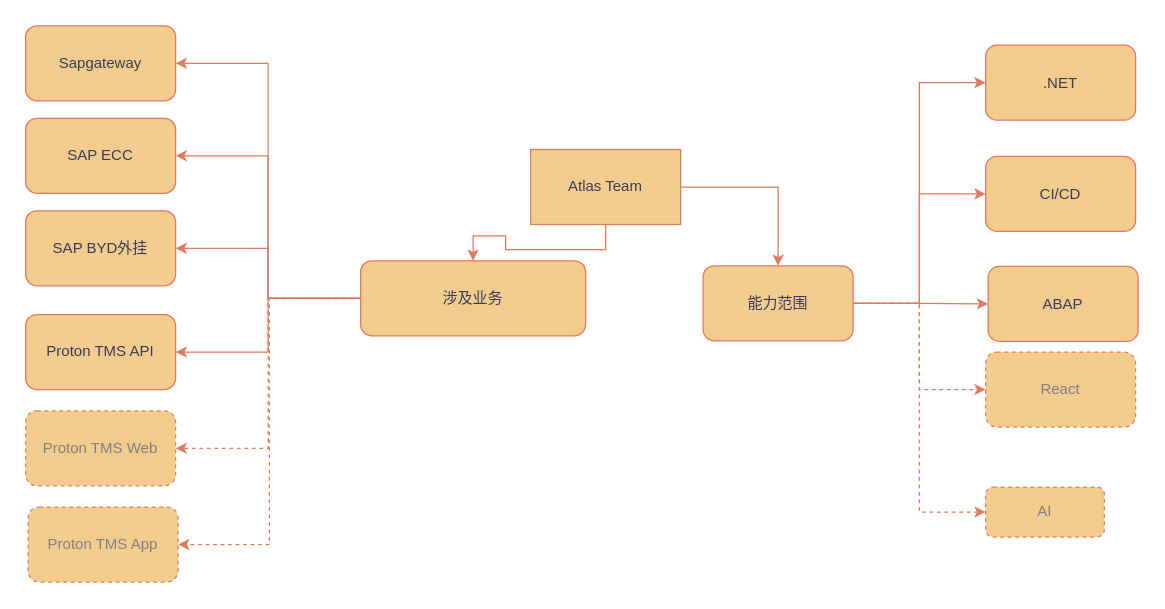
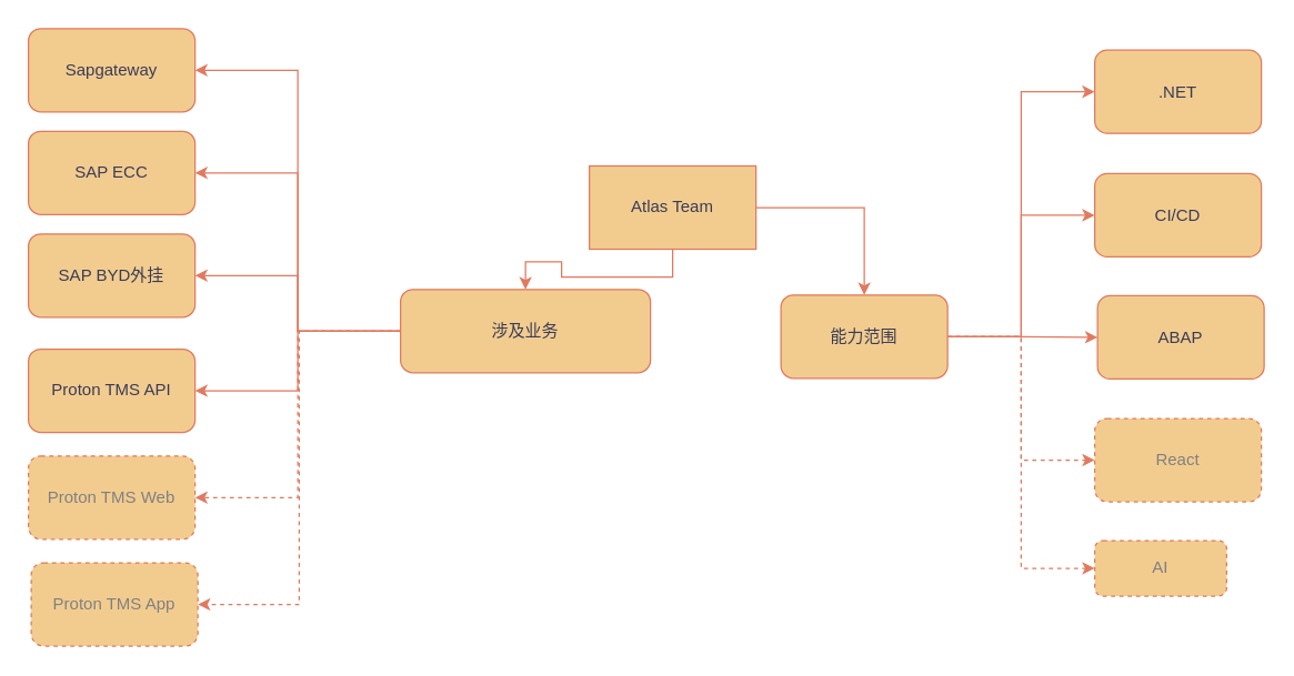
  <mxCell id="0" />
  <mxCell id="1" parent="0" />
  <mxCell id="2" style="edgeStyle=orthogonalEdgeStyle;rounded=0;orthogonalLoop=1;jettySize=auto;html=1;entryX=0.5;entryY=0;entryDx=0;entryDy=0;labelBackgroundColor=none;strokeColor=#E07A5F;fontColor=default;" edge="1" parent="1" source="4" target="10"><mxGeometry relative="1" as="geometry" /></mxCell>
  <mxCell id="3" style="edgeStyle=orthogonalEdgeStyle;rounded=0;orthogonalLoop=1;jettySize=auto;html=1;entryX=0.5;entryY=0;entryDx=0;entryDy=0;labelBackgroundColor=none;strokeColor=#E07A5F;fontColor=default;" edge="1" parent="1" source="4" target="17"><mxGeometry relative="1" as="geometry" /></mxCell>
  <mxCell id="4" value="Atlas Team" style="rounded=0;whiteSpace=wrap;html=1;labelBackgroundColor=none;fillColor=#F2CC8F;strokeColor=#E07A5F;fontColor=#393C56;" vertex="1" parent="1"><mxGeometry x="424" y="119" width="120" height="60" as="geometry" /></mxCell>
  <mxCell id="5" style="edgeStyle=orthogonalEdgeStyle;rounded=0;orthogonalLoop=1;jettySize=auto;html=1;entryX=0;entryY=0.5;entryDx=0;entryDy=0;labelBackgroundColor=none;strokeColor=#E07A5F;fontColor=default;" edge="1" parent="1" source="10" target="22"><mxGeometry relative="1" as="geometry" /></mxCell>
  <mxCell id="6" style="edgeStyle=orthogonalEdgeStyle;rounded=0;orthogonalLoop=1;jettySize=auto;html=1;entryX=0;entryY=0.5;entryDx=0;entryDy=0;labelBackgroundColor=none;strokeColor=#E07A5F;fontColor=default;" edge="1" parent="1" source="10" target="23"><mxGeometry relative="1" as="geometry" /></mxCell>
  <mxCell id="7" style="edgeStyle=orthogonalEdgeStyle;rounded=0;orthogonalLoop=1;jettySize=auto;html=1;entryX=0;entryY=0.5;entryDx=0;entryDy=0;labelBackgroundColor=none;strokeColor=#E07A5F;fontColor=default;" edge="1" parent="1" source="10" target="24"><mxGeometry relative="1" as="geometry" /></mxCell>
  <mxCell id="8" style="edgeStyle=orthogonalEdgeStyle;rounded=0;orthogonalLoop=1;jettySize=auto;html=1;labelBackgroundColor=none;strokeColor=#E07A5F;fontColor=default;dashed=1;entryX=0;entryY=0.5;entryDx=0;entryDy=0;" edge="1" parent="1" source="10" target="25"><mxGeometry relative="1" as="geometry" /></mxCell>
  <mxCell id="9" style="edgeStyle=orthogonalEdgeStyle;rounded=0;orthogonalLoop=1;jettySize=auto;html=1;entryX=0;entryY=0.5;entryDx=0;entryDy=0;labelBackgroundColor=none;strokeColor=#E07A5F;fontColor=default;dashed=1;" edge="1" parent="1" source="10" target="26"><mxGeometry relative="1" as="geometry" /></mxCell>
  <mxCell id="10" value="能力范围" style="rounded=1;whiteSpace=wrap;html=1;labelBackgroundColor=none;fillColor=#F2CC8F;strokeColor=#E07A5F;fontColor=#393C56;" vertex="1" parent="1"><mxGeometry x="562" y="212" width="120" height="60" as="geometry" /></mxCell>
  <mxCell id="11" style="edgeStyle=orthogonalEdgeStyle;rounded=0;orthogonalLoop=1;jettySize=auto;html=1;entryX=1;entryY=0.5;entryDx=0;entryDy=0;labelBackgroundColor=none;strokeColor=#E07A5F;fontColor=default;" edge="1" parent="1" source="17" target="18"><mxGeometry relative="1" as="geometry" /></mxCell>
  <mxCell id="12" style="edgeStyle=orthogonalEdgeStyle;rounded=0;orthogonalLoop=1;jettySize=auto;html=1;entryX=1;entryY=0.5;entryDx=0;entryDy=0;labelBackgroundColor=none;strokeColor=#E07A5F;fontColor=default;" edge="1" parent="1" source="17" target="19"><mxGeometry relative="1" as="geometry" /></mxCell>
  <mxCell id="13" style="edgeStyle=orthogonalEdgeStyle;rounded=0;orthogonalLoop=1;jettySize=auto;html=1;entryX=1;entryY=0.5;entryDx=0;entryDy=0;labelBackgroundColor=none;strokeColor=#E07A5F;fontColor=default;" edge="1" parent="1" source="17" target="20"><mxGeometry relative="1" as="geometry" /></mxCell>
  <mxCell id="14" style="edgeStyle=orthogonalEdgeStyle;rounded=0;orthogonalLoop=1;jettySize=auto;html=1;entryX=1;entryY=0.5;entryDx=0;entryDy=0;labelBackgroundColor=none;strokeColor=#E07A5F;fontColor=default;" edge="1" parent="1" source="17" target="21"><mxGeometry relative="1" as="geometry" /></mxCell>
  <mxCell id="15" style="edgeStyle=orthogonalEdgeStyle;rounded=0;orthogonalLoop=1;jettySize=auto;html=1;entryX=1;entryY=0.5;entryDx=0;entryDy=0;dashed=1;labelBackgroundColor=none;strokeColor=#E07A5F;fontColor=default;" edge="1" parent="1" source="17" target="28"><mxGeometry relative="1" as="geometry" /></mxCell>
  <mxCell id="16" style="edgeStyle=orthogonalEdgeStyle;rounded=0;orthogonalLoop=1;jettySize=auto;html=1;entryX=1;entryY=0.5;entryDx=0;entryDy=0;dashed=1;labelBackgroundColor=none;strokeColor=#E07A5F;fontColor=default;" edge="1" parent="1" source="17" target="27"><mxGeometry relative="1" as="geometry" /></mxCell>
  <mxCell id="17" value="涉及业务" style="rounded=1;whiteSpace=wrap;html=1;labelBackgroundColor=none;fillColor=#F2CC8F;strokeColor=#E07A5F;fontColor=#393C56;" vertex="1" parent="1"><mxGeometry x="288" y="208" width="180" height="60" as="geometry" /></mxCell>
  <mxCell id="18" value="Proton TMS API" style="rounded=1;whiteSpace=wrap;html=1;labelBackgroundColor=none;fillColor=#F2CC8F;strokeColor=#E07A5F;fontColor=#393C56;" vertex="1" parent="1"><mxGeometry x="20" y="251" width="120" height="60" as="geometry" /></mxCell>
  <mxCell id="19" value="Sapgateway" style="rounded=1;whiteSpace=wrap;html=1;labelBackgroundColor=none;fillColor=#F2CC8F;strokeColor=#E07A5F;fontColor=#393C56;" vertex="1" parent="1"><mxGeometry x="20" y="20" width="120" height="60" as="geometry" /></mxCell>
  <mxCell id="20" value="SAP ECC" style="rounded=1;whiteSpace=wrap;html=1;labelBackgroundColor=none;fillColor=#F2CC8F;strokeColor=#E07A5F;fontColor=#393C56;" vertex="1" parent="1"><mxGeometry x="20" y="94" width="120" height="60" as="geometry" /></mxCell>
  <mxCell id="21" value="SAP BYD外挂" style="rounded=1;whiteSpace=wrap;html=1;labelBackgroundColor=none;fillColor=#F2CC8F;strokeColor=#E07A5F;fontColor=#393C56;" vertex="1" parent="1"><mxGeometry x="20" y="168" width="120" height="60" as="geometry" /></mxCell>
  <mxCell id="22" value=".NET" style="rounded=1;whiteSpace=wrap;html=1;labelBackgroundColor=none;fillColor=#F2CC8F;strokeColor=#E07A5F;fontColor=#393C56;" vertex="1" parent="1"><mxGeometry x="788" y="35.5" width="120" height="60" as="geometry" /></mxCell>
  <mxCell id="23" value="CI/CD" style="rounded=1;whiteSpace=wrap;html=1;labelBackgroundColor=none;fillColor=#F2CC8F;strokeColor=#E07A5F;fontColor=#393C56;" vertex="1" parent="1"><mxGeometry x="788" y="124.5" width="120" height="60" as="geometry" /></mxCell>
  <mxCell id="24" value="ABAP" style="rounded=1;whiteSpace=wrap;html=1;labelBackgroundColor=none;fillColor=#F2CC8F;strokeColor=#E07A5F;fontColor=#393C56;" vertex="1" parent="1"><mxGeometry x="790" y="212.5" width="120" height="60" as="geometry" /></mxCell>
- <mxCell id="25" value="&lt;font color=&quot;#808080&quot;&gt;React&lt;/font&gt;" style="rounded=1;whiteSpace=wrap;html=1;dashed=1;labelBackgroundColor=none;fillColor=#F2CC8F;strokeColor=#E07A5F;fontColor=#393C56;" vertex="1" parent="1"><mxGeometry x="788" y="281" width="120" height="60" as="geometry" /></mxCell>
+ <mxCell id="25" value="&lt;font color=&quot;#808080&quot;&gt;React&lt;/font&gt;" style="rounded=1;whiteSpace=wrap;html=1;dashed=1;labelBackgroundColor=none;fillColor=#F2CC8F;strokeColor=#E07A5F;fontColor=#393C56;" vertex="1" parent="1"><mxGeometry x="788" y="301" width="120" height="60" as="geometry" /></mxCell>
  <mxCell id="26" value="&lt;font color=&quot;#808080&quot;&gt;AI&lt;/font&gt;" style="rounded=1;whiteSpace=wrap;html=1;dashed=1;labelBackgroundColor=none;fillColor=#F2CC8F;strokeColor=#E07A5F;fontColor=#393C56;" vertex="1" parent="1"><mxGeometry x="788" y="389" width="95" height="40" as="geometry" /></mxCell>
  <mxCell id="27" value="&lt;font color=&quot;#808080&quot;&gt;Proton TMS App&lt;/font&gt;" style="rounded=1;whiteSpace=wrap;html=1;dashed=1;labelBackgroundColor=none;fillColor=#F2CC8F;strokeColor=#E07A5F;fontColor=#393C56;" vertex="1" parent="1"><mxGeometry x="22" y="405" width="120" height="60" as="geometry" /></mxCell>
  <mxCell id="28" value="&lt;font style=&quot;&quot; color=&quot;#808080&quot;&gt;Proton TMS Web&lt;/font&gt;" style="rounded=1;whiteSpace=wrap;html=1;dashed=1;labelBackgroundColor=none;fillColor=#F2CC8F;strokeColor=#E07A5F;fontColor=#393C56;" vertex="1" parent="1"><mxGeometry x="20" y="328" width="120" height="60" as="geometry" /></mxCell>
